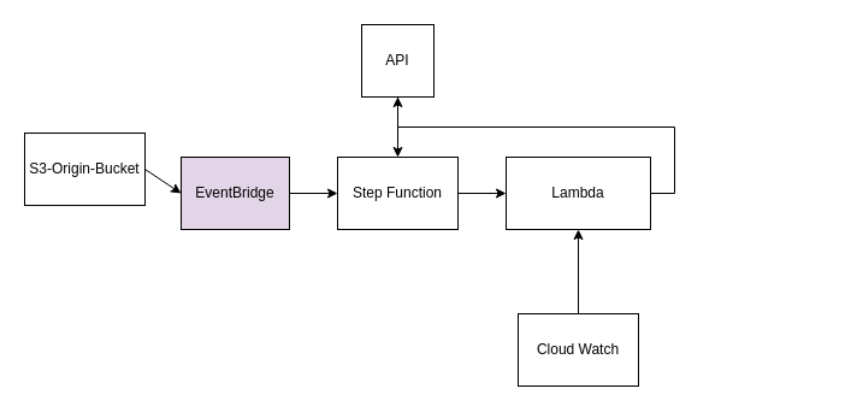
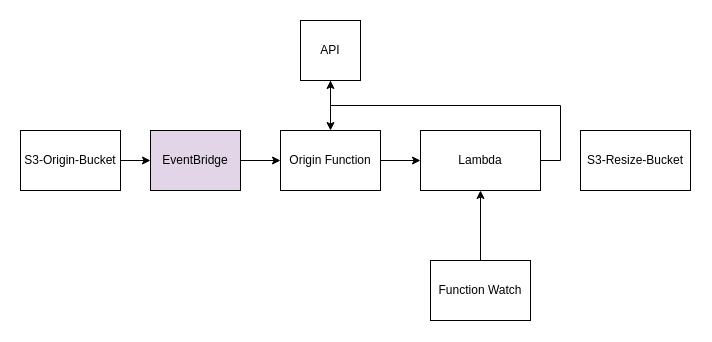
  <mxCell id="0" />
  <mxCell id="1" parent="0" />
  <mxCell id="2" value="API" style="rounded=0;whiteSpace=wrap;html=1;" parent="1" vertex="1"><mxGeometry x="300" y="20" width="60" height="60" as="geometry" /></mxCell>
- <mxCell id="3" value="S3-Origin-Bucket" style="rounded=0;whiteSpace=wrap;html=1;" vertex="1" parent="1"><mxGeometry x="20" y="110" width="100" height="60" as="geometry" /></mxCell>
+ <mxCell id="3" value="S3-Origin-Bucket" style="rounded=0;whiteSpace=wrap;html=1;" vertex="1" parent="1"><mxGeometry x="20" y="130" width="100" height="60" as="geometry" /></mxCell>
  <mxCell id="4" value="" style="edgeStyle=orthogonalEdgeStyle;rounded=0;orthogonalLoop=1;jettySize=auto;html=1;exitX=0.5;exitY=1;exitDx=0;exitDy=0;entryX=0.5;entryY=0;entryDx=0;entryDy=0;" edge="1" parent="1" source="2" target="5"><mxGeometry relative="1" as="geometry" /></mxCell>
- <mxCell id="5" value="Step Fu&lt;span style=&quot;background-color: transparent; color: light-dark(rgb(0, 0, 0), rgb(255, 255, 255));&quot;&gt;nction&lt;/span&gt;" style="rounded=0;whiteSpace=wrap;html=1;" vertex="1" parent="1"><mxGeometry x="280" y="130" width="100" height="60" as="geometry" /></mxCell>
+ <mxCell id="5" value="Origin Fu&lt;span style=&quot;background-color: transparent; color: light-dark(rgb(0, 0, 0), rgb(255, 255, 255));&quot;&gt;nction&lt;/span&gt;" style="rounded=0;whiteSpace=wrap;html=1;" vertex="1" parent="1"><mxGeometry x="280" y="130" width="100" height="60" as="geometry" /></mxCell>
  <mxCell id="6" value="Lambda" style="rounded=0;whiteSpace=wrap;html=1;" vertex="1" parent="1"><mxGeometry x="420" y="130" width="120" height="60" as="geometry" /></mxCell>
  <mxCell id="7" value="EventBridge" style="rounded=0;whiteSpace=wrap;html=1;fillColor=#e1d5e7;" vertex="1" parent="1"><mxGeometry x="150" y="130" width="90" height="60" as="geometry" /></mxCell>
- <mxCell id="8" value="Cloud Watch" style="rounded=0;whiteSpace=wrap;html=1;" vertex="1" parent="1"><mxGeometry x="430" y="260" width="100" height="60" as="geometry" /></mxCell>
+ <mxCell id="8" value="Function Watch" style="rounded=0;whiteSpace=wrap;html=1;" vertex="1" parent="1"><mxGeometry x="430" y="260" width="100" height="60" as="geometry" /></mxCell>
+ <mxCell id="9" value="S3-Resize-B&lt;span style=&quot;background-color: transparent; color: light-dark(rgb(0, 0, 0), rgb(255, 255, 255));&quot;&gt;ucket&lt;/span&gt;" style="rounded=0;whiteSpace=wrap;html=1;" vertex="1" parent="1"><mxGeometry x="580" y="130" width="110" height="60" as="geometry" /></mxCell>
  <mxCell id="10" value="" style="endArrow=classic;html=1;rounded=0;exitX=1;exitY=0.5;exitDx=0;exitDy=0;" edge="1" parent="1" source="3"><mxGeometry width="50" height="50" relative="1" as="geometry"><mxPoint x="270" y="200" as="sourcePoint" /><mxPoint x="150" y="160" as="targetPoint" /></mxGeometry></mxCell>
  <mxCell id="11" value="" style="edgeStyle=orthogonalEdgeStyle;rounded=0;orthogonalLoop=1;jettySize=auto;html=1;exitX=1;exitY=0.5;exitDx=0;exitDy=0;entryX=0;entryY=0.5;entryDx=0;entryDy=0;" edge="1" parent="1" source="7" target="5"><mxGeometry relative="1" as="geometry"><mxPoint x="320" y="100" as="sourcePoint" /><mxPoint x="320" y="150" as="targetPoint" /></mxGeometry></mxCell>
  <mxCell id="12" value="" style="edgeStyle=orthogonalEdgeStyle;rounded=0;orthogonalLoop=1;jettySize=auto;html=1;exitX=1;exitY=0.5;exitDx=0;exitDy=0;entryX=0;entryY=0.5;entryDx=0;entryDy=0;" edge="1" parent="1" source="5" target="6"><mxGeometry relative="1" as="geometry"><mxPoint x="220" y="280" as="sourcePoint" /><mxPoint x="220" y="330" as="targetPoint" /></mxGeometry></mxCell>
  <mxCell id="13" value="" style="edgeStyle=orthogonalEdgeStyle;rounded=0;orthogonalLoop=1;jettySize=auto;html=1;exitX=1;exitY=0.5;exitDx=0;exitDy=0;" edge="1" parent="1" source="6" target="2"><mxGeometry relative="1" as="geometry"><mxPoint x="400" y="230" as="sourcePoint" /><mxPoint x="400" y="280" as="targetPoint" /></mxGeometry></mxCell>
  <mxCell id="14" value="" style="edgeStyle=orthogonalEdgeStyle;rounded=0;orthogonalLoop=1;jettySize=auto;html=1;exitX=0.5;exitY=0;exitDx=0;exitDy=0;entryX=0.5;entryY=1;entryDx=0;entryDy=0;" edge="1" parent="1" source="8" target="6"><mxGeometry relative="1" as="geometry"><mxPoint x="440" y="250" as="sourcePoint" /><mxPoint x="440" y="300" as="targetPoint" /></mxGeometry></mxCell>
